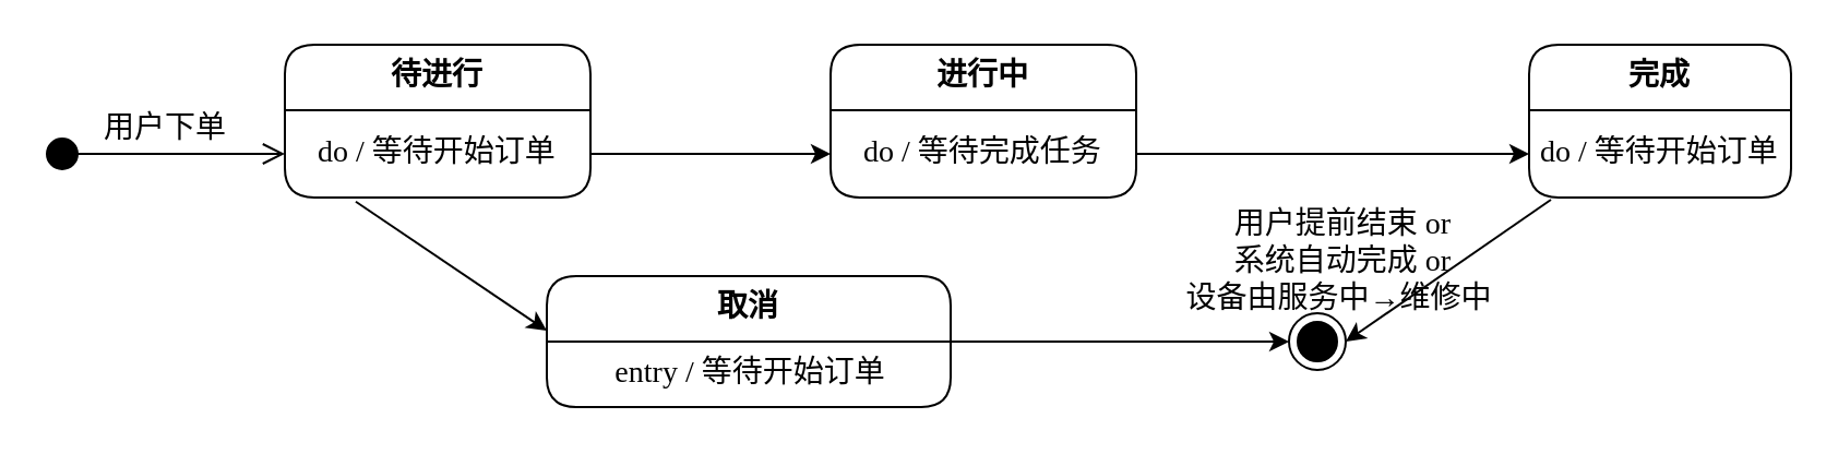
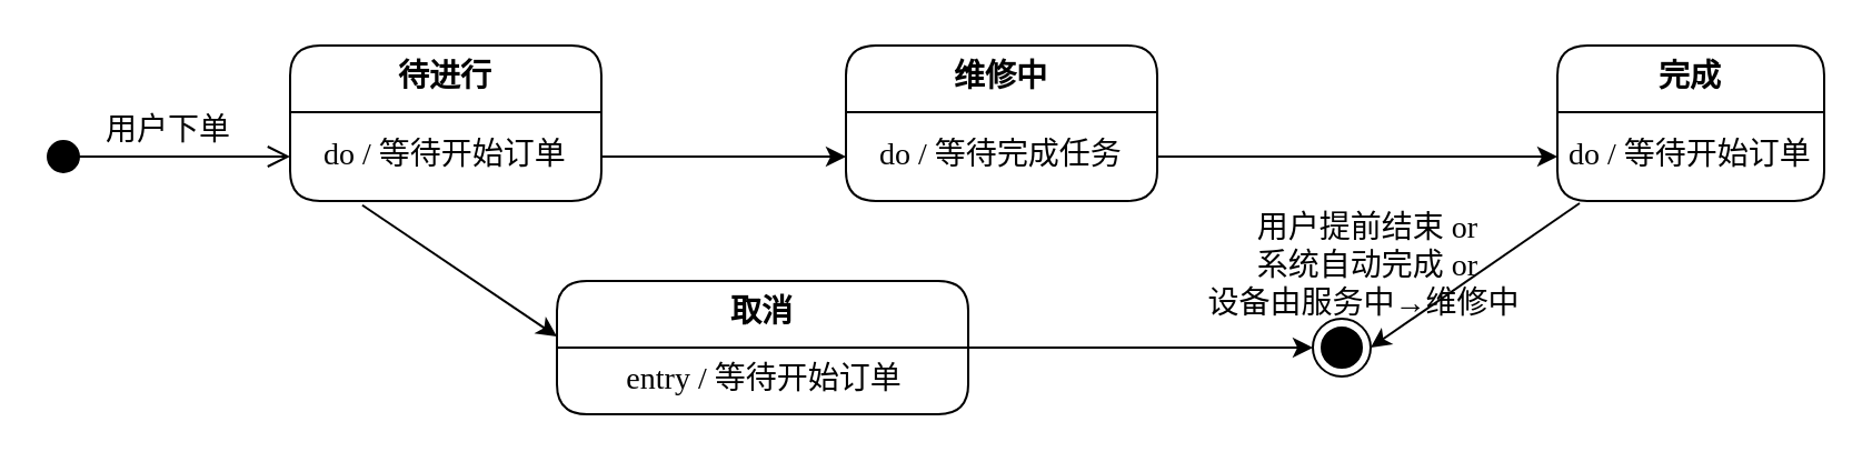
  <mxCell id="0" />
  <mxCell id="1" parent="0" />
  <mxCell id="2" value="&lt;div&gt;&lt;font&gt;用户下单&lt;/font&gt;&lt;/div&gt;" style="html=1;verticalAlign=bottom;startArrow=circle;startFill=1;endArrow=open;startSize=6;endSize=8;curved=0;rounded=0;entryX=0;entryY=0.5;entryDx=0;entryDy=0;fontFamily=宋体;fontSize=14;" parent="1" target="4" edge="1"><mxGeometry width="80" relative="1" as="geometry"><mxPoint x="20" y="70" as="sourcePoint" /><mxPoint x="149.64" y="69.84" as="targetPoint" /></mxGeometry></mxCell>
  <mxCell id="3" value="&lt;div&gt;&lt;span style=&quot;background-color: transparent; color: light-dark(rgb(0, 0, 0), rgb(255, 255, 255));&quot;&gt;&lt;b&gt;&lt;font&gt;待进行&lt;/font&gt;&lt;/b&gt;&lt;/span&gt;&lt;/div&gt;" style="swimlane;fontStyle=0;align=center;verticalAlign=top;childLayout=stackLayout;horizontal=1;startSize=30;horizontalStack=0;resizeParent=1;resizeParentMax=0;resizeLast=0;collapsible=0;marginBottom=0;html=1;whiteSpace=wrap;rounded=1;fontFamily=宋体;fontSize=14;" parent="1" vertex="1"><mxGeometry x="130" y="20" width="140" height="70" as="geometry" /></mxCell>
  <mxCell id="4" value="do / 等待开始订单" style="text;html=1;strokeColor=none;fillColor=none;align=center;verticalAlign=middle;spacingLeft=4;spacingRight=4;overflow=hidden;rotatable=0;points=[[0,0.5],[1,0.5]];portConstraint=eastwest;whiteSpace=wrap;fontFamily=宋体;fontSize=14;" parent="3" vertex="1"><mxGeometry y="30" width="140" height="40" as="geometry" /></mxCell>
- <mxCell id="5" value="&lt;div&gt;&lt;span style=&quot;background-color: transparent; color: light-dark(rgb(0, 0, 0), rgb(255, 255, 255));&quot;&gt;&lt;b&gt;&lt;font&gt;进行中&lt;/font&gt;&lt;/b&gt;&lt;/span&gt;&lt;/div&gt;" style="swimlane;fontStyle=0;align=center;verticalAlign=top;childLayout=stackLayout;horizontal=1;startSize=30;horizontalStack=0;resizeParent=1;resizeParentMax=0;resizeLast=0;collapsible=0;marginBottom=0;html=1;whiteSpace=wrap;rounded=1;fontFamily=宋体;fontSize=14;" parent="1" vertex="1"><mxGeometry x="380" y="20" width="140" height="70" as="geometry" /></mxCell>
+ <mxCell id="5" value="&lt;div&gt;&lt;span style=&quot;background-color: transparent; color: light-dark(rgb(0, 0, 0), rgb(255, 255, 255));&quot;&gt;&lt;b&gt;&lt;font&gt;维修中&lt;/font&gt;&lt;/b&gt;&lt;/span&gt;&lt;/div&gt;" style="swimlane;fontStyle=0;align=center;verticalAlign=top;childLayout=stackLayout;horizontal=1;startSize=30;horizontalStack=0;resizeParent=1;resizeParentMax=0;resizeLast=0;collapsible=0;marginBottom=0;html=1;whiteSpace=wrap;rounded=1;fontFamily=宋体;fontSize=14;" parent="1" vertex="1"><mxGeometry x="380" y="20" width="140" height="70" as="geometry" /></mxCell>
  <mxCell id="6" value="do / 等待&lt;span style=&quot;background-color: transparent; color: light-dark(rgb(0, 0, 0), rgb(255, 255, 255));&quot;&gt;完成任务&lt;/span&gt;" style="text;html=1;strokeColor=none;fillColor=none;align=center;verticalAlign=middle;spacingLeft=4;spacingRight=4;overflow=hidden;rotatable=0;points=[[0,0.5],[1,0.5]];portConstraint=eastwest;whiteSpace=wrap;fontFamily=宋体;fontSize=14;" parent="5" vertex="1"><mxGeometry y="30" width="140" height="40" as="geometry" /></mxCell>
  <mxCell id="7" value="&lt;div&gt;&lt;span style=&quot;background-color: transparent; color: light-dark(rgb(0, 0, 0), rgb(255, 255, 255));&quot;&gt;&lt;b&gt;&lt;font&gt;取消&lt;/font&gt;&lt;/b&gt;&lt;/span&gt;&lt;/div&gt;" style="swimlane;fontStyle=0;align=center;verticalAlign=top;childLayout=stackLayout;horizontal=1;startSize=30;horizontalStack=0;resizeParent=1;resizeParentMax=0;resizeLast=0;collapsible=0;marginBottom=0;html=1;whiteSpace=wrap;rounded=1;fontFamily=宋体;fontSize=14;" parent="1" vertex="1"><mxGeometry x="250" y="126" width="185" height="60" as="geometry" /></mxCell>
  <mxCell id="8" value="entry / 等待开始订单" style="text;html=1;align=center;verticalAlign=middle;resizable=0;points=[];autosize=1;strokeColor=none;fillColor=none;fontFamily=宋体;fontSize=14;" parent="7" vertex="1"><mxGeometry y="30" width="185" height="30" as="geometry" /></mxCell>
  <mxCell id="9" value="&lt;div&gt;&lt;span style=&quot;background-color: transparent; color: light-dark(rgb(0, 0, 0), rgb(255, 255, 255));&quot;&gt;&lt;b&gt;&lt;font&gt;完成&lt;/font&gt;&lt;/b&gt;&lt;/span&gt;&lt;/div&gt;" style="swimlane;fontStyle=0;align=center;verticalAlign=top;childLayout=stackLayout;horizontal=1;startSize=30;horizontalStack=0;resizeParent=1;resizeParentMax=0;resizeLast=0;collapsible=0;marginBottom=0;html=1;whiteSpace=wrap;rounded=1;fontFamily=宋体;fontSize=14;" parent="1" vertex="1"><mxGeometry x="700" y="20" width="120" height="70" as="geometry" /></mxCell>
  <mxCell id="10" value="do / 等待开始订单" style="text;html=1;strokeColor=none;fillColor=none;align=center;verticalAlign=middle;spacingLeft=4;spacingRight=4;overflow=hidden;rotatable=0;points=[[0,0.5],[1,0.5]];portConstraint=eastwest;whiteSpace=wrap;fontFamily=宋体;fontSize=14;" parent="9" vertex="1"><mxGeometry y="30" width="120" height="40" as="geometry" /></mxCell>
  <mxCell id="11" style="edgeStyle=orthogonalEdgeStyle;rounded=0;orthogonalLoop=1;jettySize=auto;html=1;exitX=1;exitY=0.5;exitDx=0;exitDy=0;entryX=0;entryY=0.5;entryDx=0;entryDy=0;fontFamily=宋体;fontSize=14;" parent="1" source="4" target="6" edge="1"><mxGeometry relative="1" as="geometry" /></mxCell>
  <mxCell id="12" style="edgeStyle=orthogonalEdgeStyle;rounded=0;orthogonalLoop=1;jettySize=auto;html=1;exitX=1;exitY=0.5;exitDx=0;exitDy=0;entryX=0;entryY=0.5;entryDx=0;entryDy=0;fontFamily=宋体;fontSize=14;" parent="1" source="6" target="10" edge="1"><mxGeometry relative="1" as="geometry" /></mxCell>
  <mxCell id="13" value="用户提前结束 or&lt;div&gt;系统自动完成 or&lt;/div&gt;&lt;div&gt;设备由服务中→维修中&amp;nbsp;&lt;/div&gt;" style="text;html=1;align=center;verticalAlign=middle;whiteSpace=wrap;rounded=0;spacing=0;fontFamily=宋体;fontSize=14;" parent="1" vertex="1"><mxGeometry x="530" y="105" width="170" height="30" as="geometry" /></mxCell>
  <mxCell id="14" value="" style="endArrow=classic;html=1;rounded=0;exitX=0.232;exitY=1.047;exitDx=0;exitDy=0;exitPerimeter=0;fontFamily=宋体;fontSize=14;" parent="1" source="4" edge="1"><mxGeometry width="50" height="50" relative="1" as="geometry"><mxPoint x="200" y="201" as="sourcePoint" /><mxPoint x="250" y="151" as="targetPoint" /></mxGeometry></mxCell>
  <mxCell id="15" value="" style="ellipse;html=1;shape=endState;fillColor=strokeColor;fontFamily=宋体;fontSize=14;" parent="1" vertex="1"><mxGeometry x="590" y="143" width="26" height="26" as="geometry" /></mxCell>
  <mxCell id="16" value="" style="endArrow=classic;html=1;rounded=0;entryX=0;entryY=0.5;entryDx=0;entryDy=0;fontFamily=宋体;fontSize=14;" parent="1" target="15" edge="1"><mxGeometry width="50" height="50" relative="1" as="geometry"><mxPoint x="400" y="156" as="sourcePoint" /><mxPoint x="450" y="106" as="targetPoint" /></mxGeometry></mxCell>
  <mxCell id="17" value="" style="endArrow=classic;html=1;rounded=0;entryX=1;entryY=0.5;entryDx=0;entryDy=0;" edge="1" parent="1" target="15"><mxGeometry width="50" height="50" relative="1" as="geometry"><mxPoint x="710" y="91" as="sourcePoint" /><mxPoint x="700" y="131" as="targetPoint" /></mxGeometry></mxCell>
